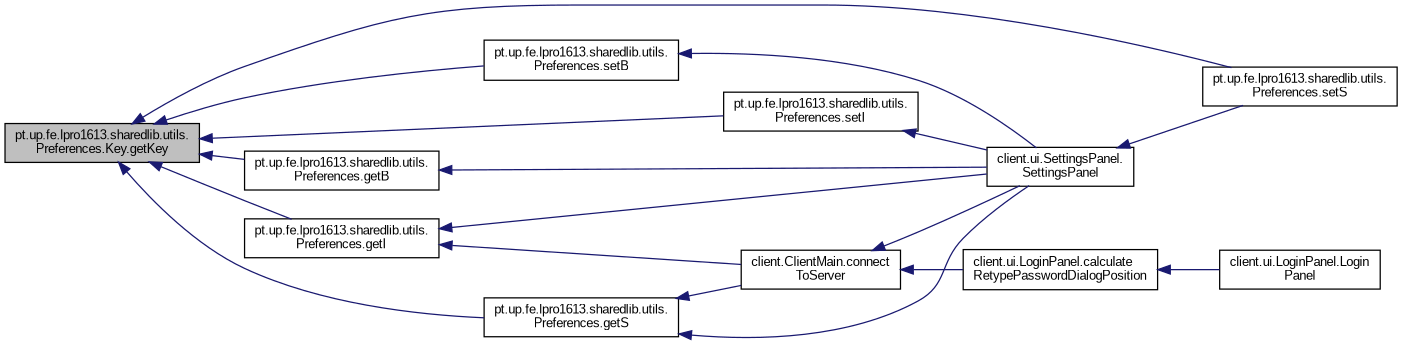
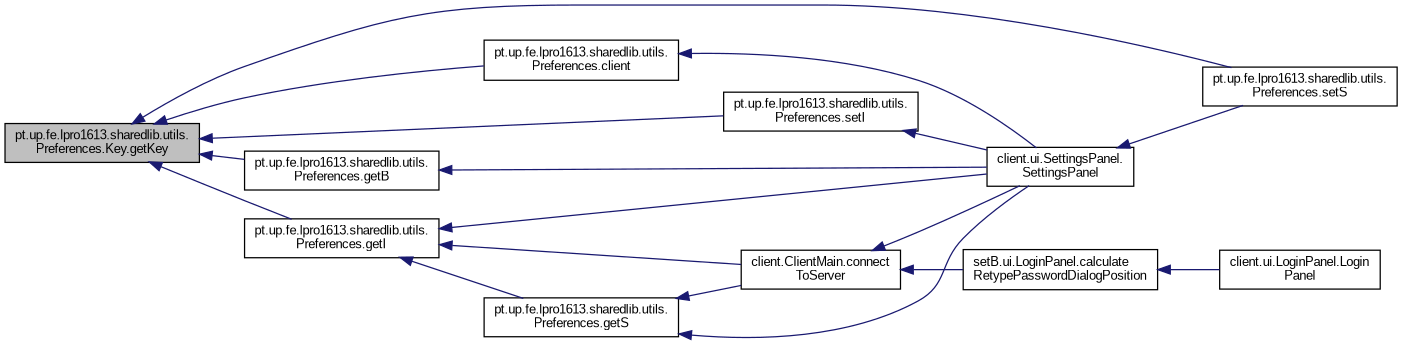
  digraph {
    fontname="Liberation Sans"
    rankdir=LR
    node [color=black fillcolor=white fontname="Liberation Sans" fontsize=10 shape=record style=filled]
    edge [color=midnightblue dir=back fontname="Liberation Sans" fontsize=10 labelfontname=Helvetica labelfontsize=10 style=solid]
    n1 [fillcolor=grey75 fontcolor=black height=0.2 label="pt.up.fe.lpro1613.sharedlib.utils.\lPreferences.Key.getKey" width=0.4]
-   n2 [height=0.2 label="pt.up.fe.lpro1613.sharedlib.utils.\lPreferences.setB" width=0.4]
+   n2 [height=0.2 label="pt.up.fe.lpro1613.sharedlib.utils.\lPreferences.client" width=0.4]
    n3 [height=0.2 label="pt.up.fe.lpro1613.sharedlib.utils.\lPreferences.setI" width=0.4]
    n4 [height=0.2 label="pt.up.fe.lpro1613.sharedlib.utils.\lPreferences.setS" width=0.4]
    n5 [height=0.2 label="pt.up.fe.lpro1613.sharedlib.utils.\lPreferences.getB" width=0.4]
    n6 [height=0.2 label="pt.up.fe.lpro1613.sharedlib.utils.\lPreferences.getI" width=0.4]
    n7 [height=0.2 label="pt.up.fe.lpro1613.sharedlib.utils.\lPreferences.getS" width=0.4]
    n8 [height=0.2 label="client.ui.SettingsPanel.\lSettingsPanel" width=0.4]
    n9 [height=0.2 label="client.ClientMain.connect\lToServer" width=0.4]
-   n10 [height=0.2 label="client.ui.LoginPanel.calculate\lRetypePasswordDialogPosition" width=0.4]
+   n10 [height=0.2 label="setB.ui.LoginPanel.calculate\lRetypePasswordDialogPosition" width=0.4]
    n11 [height=0.2 label="client.ui.LoginPanel.Login\lPanel" width=0.4]
    n1 -> n2
    n1 -> n3
    n1 -> n4
    n1 -> n5
    n1 -> n6
-   n1 -> n7
+   n6 -> n7
    n2 -> n8
    n3 -> n8
    n5 -> n8
    n6 -> n8
    n6 -> n9
    n7 -> n8
    n7 -> n9
    n8 -> n4
    n9 -> n8
    n9 -> n10
    n10 -> n11
  }
